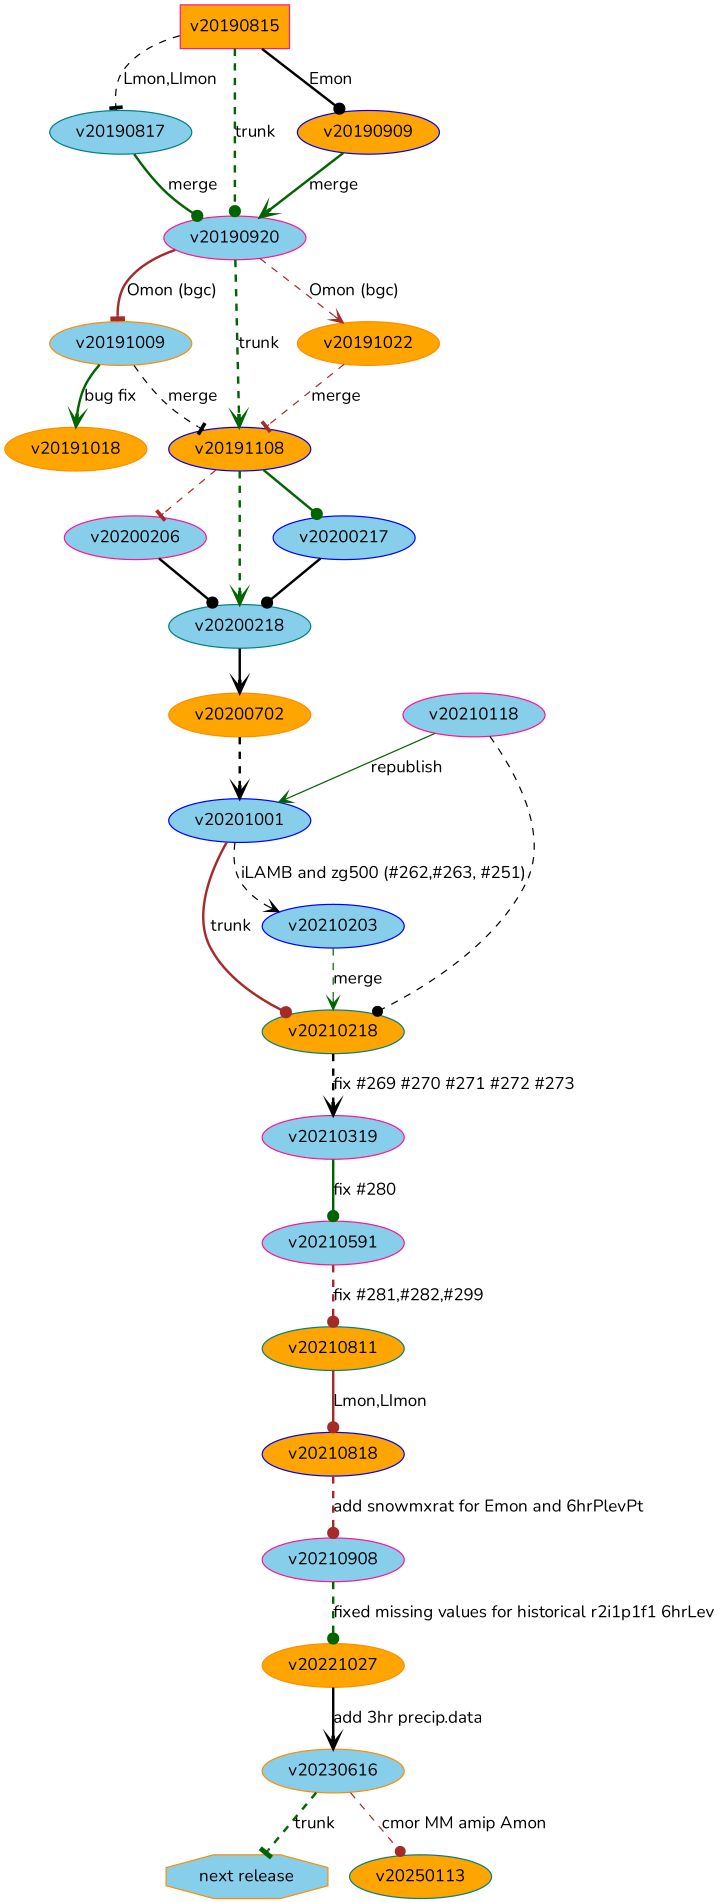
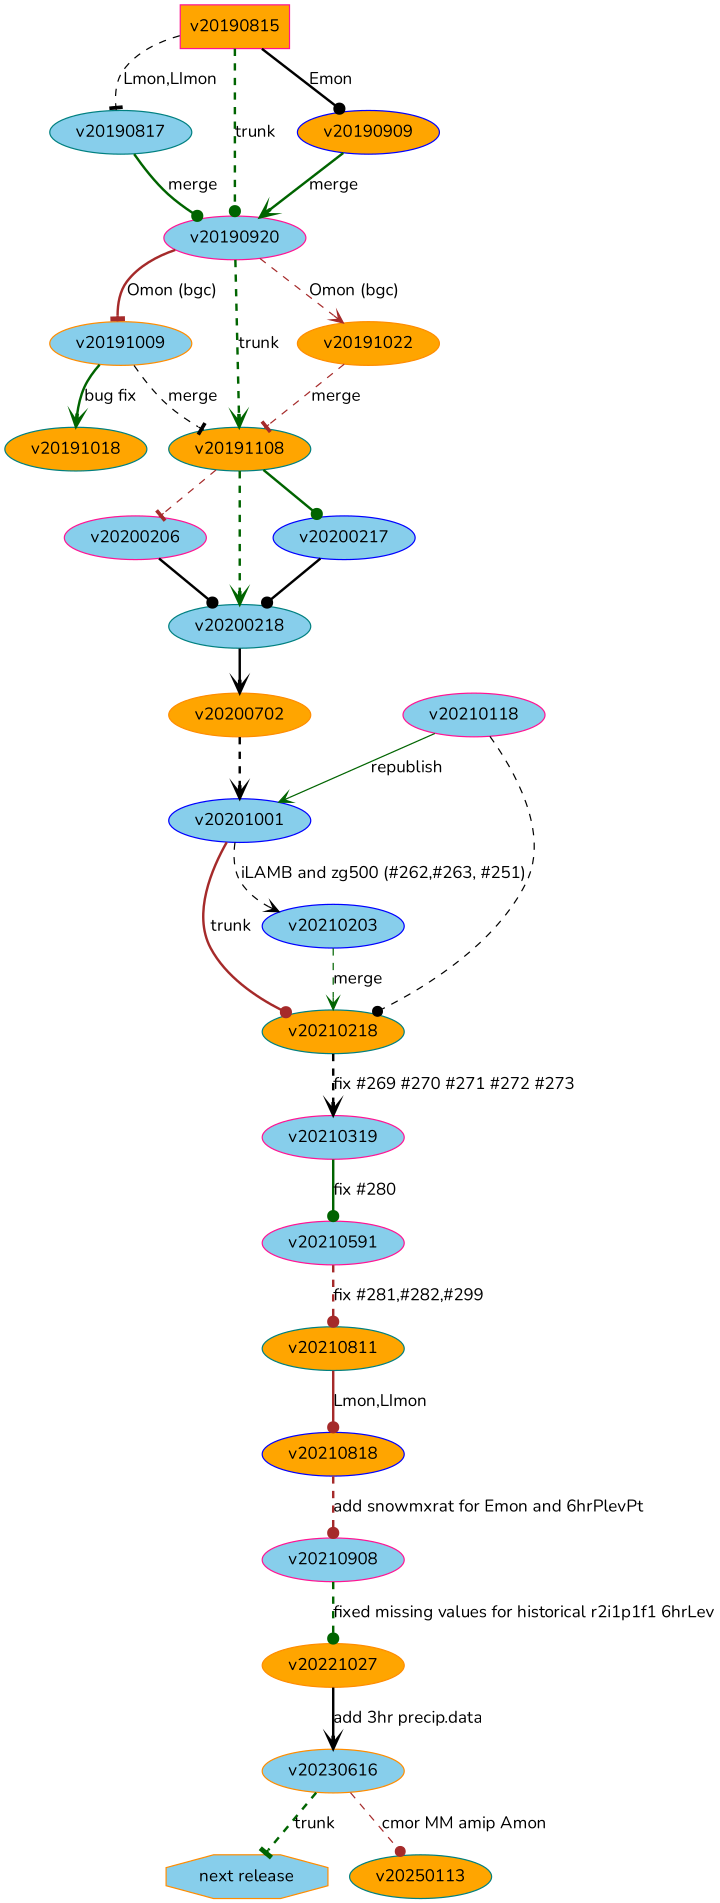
  digraph {
    fontname=Nunito
    node [color=deeppink fillcolor=skyblue fontname=Nunito style=filled]
    edge [arrowhead=dot color=darkgreen fontname=Nunito style=dashed penwidth=2.0]
    n1 [fillcolor=orange label=v20190815 shape=box]
    v20190817 [color=teal]
    v20190920
    v20190909 [color=blue fillcolor=orange]
    v20191009 [color=darkorange]
-   v20191108 [color=blue fillcolor=orange]
+   v20191108 [color=teal fillcolor=orange]
    v20191022 [color=darkorange fillcolor=orange]
    n8 [color=darkorange label="next release" shape=octagon]
-   v20191018 [color=darkorange fillcolor=orange]
+   v20191018 [color=teal fillcolor=orange]
    v20200206
    v20200218 [color=teal]
    v20200217 [color=blue]
    v20200702 [color=darkorange fillcolor=orange]
    v20201001 [color=blue]
    v20210218 [color=teal fillcolor=orange]
    v20210203 [color=blue]
    v20210118
    v20210319
    n19 [label=v20210591]
    v20210811 [color=teal fillcolor=orange]
    v20210818 [color=blue fillcolor=orange]
    v20210908
    v20221027 [color=darkorange fillcolor=orange]
    v20230616 [color=darkorange]
    v20250113 [color=teal fillcolor=orange]
    n1 -> v20190817 [arrowhead=tee color=black label="Lmon,LImon" penwidth=""]
    n1 -> v20190920 [label=trunk weight=2]
    n1 -> v20190909 [color=black label=Emon style=bold penwidth=""]
    v20190817 -> v20190920 [label=merge style=bold penwidth=""]
    v20190920 -> v20191009 [arrowhead=tee color=brown label="Omon (bgc)" style=bold weight=1 penwidth=""]
    v20190920 -> v20191108 [arrowhead=vee label=trunk wegith=2]
    v20190920 -> v20191022 [arrowhead=vee color=brown label="Omon (bgc)" weight=1 penwidth=""]
    v20190909 -> v20190920 [arrowhead=vee label=merge style=bold penwidth=""]
    v20191009 -> v20191108 [arrowhead=tee color=black label=merge wegith=1 penwidth=""]
    v20191009 -> v20191018 [arrowhead=vee label="bug fix" style=bold wegith=1 penwidth=""]
    v20191108 -> v20200206 [arrowhead=tee color=brown weigth=1 penwidth=""]
    v20191108 -> v20200218 [arrowhead=vee weigth=2]
    v20191108 -> v20200217 [style=bold weigth=1 penwidth=""]
    v20191022 -> v20191108 [arrowhead=tee color=brown label=merge wegith=1 penwidth=""]
    v20200206 -> v20200218 [color=black style=bold weigth=1 penwidth=""]
    v20200218 -> v20200702 [arrowhead=vee color=black style=bold weigth=2]
    v20200217 -> v20200218 [color=black style=bold weigth=1 penwidth=""]
    v20200702 -> v20201001 [arrowhead=vee color=black weigth=2]
    v20201001 -> v20210218 [color=brown label=trunk style=bold weigth=2]
    v20201001 -> v20210203 [arrowhead=vee color=black label="iLAMB and zg500 (#262,#263, #251)" penwidth=1.0 weigth=1]
    v20210218 -> v20210319 [arrowhead=vee color=black label="fix #269 #270 #271 #272 #273" weigth=1]
    v20210203 -> v20210218 [arrowhead=vee label=merge penwidth=1.0 weigth=1]
    v20210118 -> v20201001 [arrowhead=vee label=republish penwidth=1.0 style=bold weigth=1]
    v20210118 -> v20210218 [color=black penwidth=1.0 weigth=1]
    v20210319 -> n19 [label="fix #280" style=bold]
    n19 -> v20210811 [color=brown label="fix #281,#282,#299"]
    v20210811 -> v20210818 [color=brown label="Lmon,LImon" style=bold]
    v20210818 -> v20210908 [color=brown label="add snowmxrat for Emon and 6hrPlevPt"]
    v20210908 -> v20221027 [label="fixed missing values for historical r2i1p1f1 6hrLev"]
    v20221027 -> v20230616 [arrowhead=vee color=black label="add 3hr precip.data" style=bold]
    v20230616 -> n8 [arrowhead=tee label=trunk]
    v20230616 -> v20250113 [color=brown label="cmor MM amip Amon" penwidth=1.0]
  }
